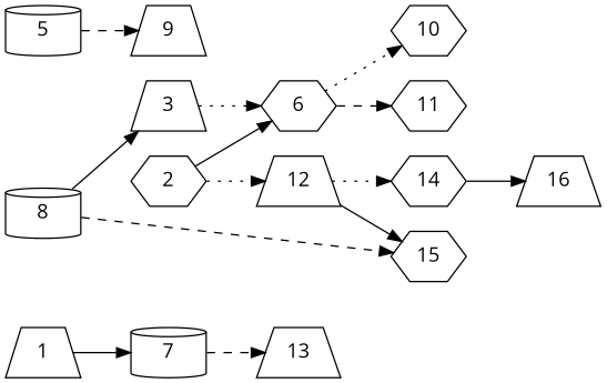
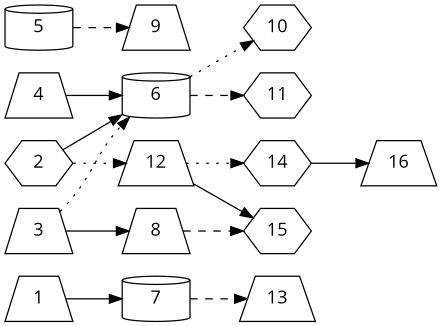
  digraph {
    fontname="Open Sans"
    rankdir=LR
    node [fontname="Open Sans" shape=trapezium]
    edge [fontname="Open Sans" style=solid]
    1 [alpha=27.94]
    7 [alpha=42.82 shape=cylinder]
    13 [alpha=20.70]
    2 [alpha=27.87 shape=hexagon]
-   6 [alpha=31.96 shape=hexagon]
+   6 [alpha=31.96 shape=cylinder]
    12 [alpha=38.11]
    10 [alpha=21.94 shape=hexagon]
    11 [alpha=47.11 shape=hexagon]
    15 [alpha=48.56 shape=hexagon]
    14 [alpha=29.74 shape=hexagon]
    16 [alpha=34.11]
    3 [alpha=47.17]
-   8 [alpha=29.38 shape=cylinder]
+   8 [alpha=29.38]
+   4 [alpha=27.78]
    5 [alpha=43.68 shape=cylinder]
    9 [alpha=49.85]
    1 -> 7
    7 -> 13 [style=dashed]
    2 -> 6
    2 -> 12 [style=dotted]
    6 -> 10 [style=dotted]
    6 -> 11 [style=dashed]
    12 -> 15
    12 -> 14 [style=dotted]
    14 -> 16
    3 -> 6 [style=dotted]
-   8 -> 3
+   3 -> 8
    8 -> 15 [style=dashed]
+   4 -> 6
    5 -> 9 [style=dashed]
  }
